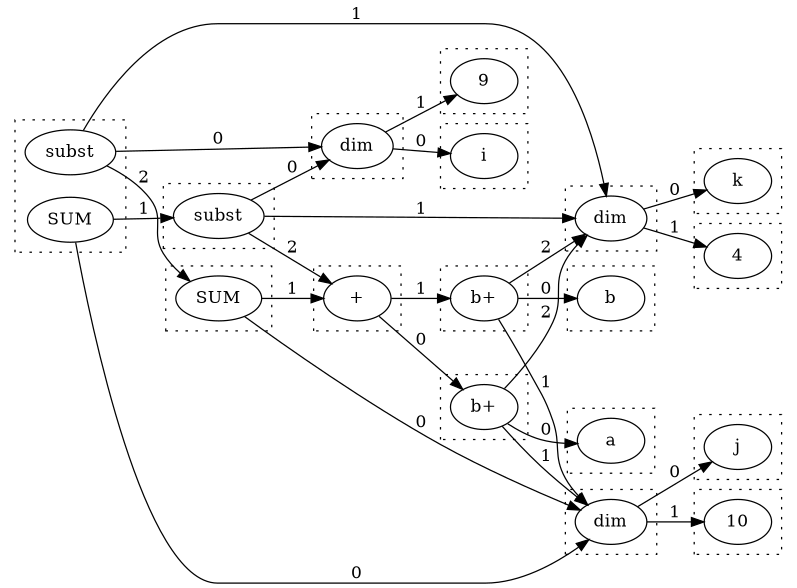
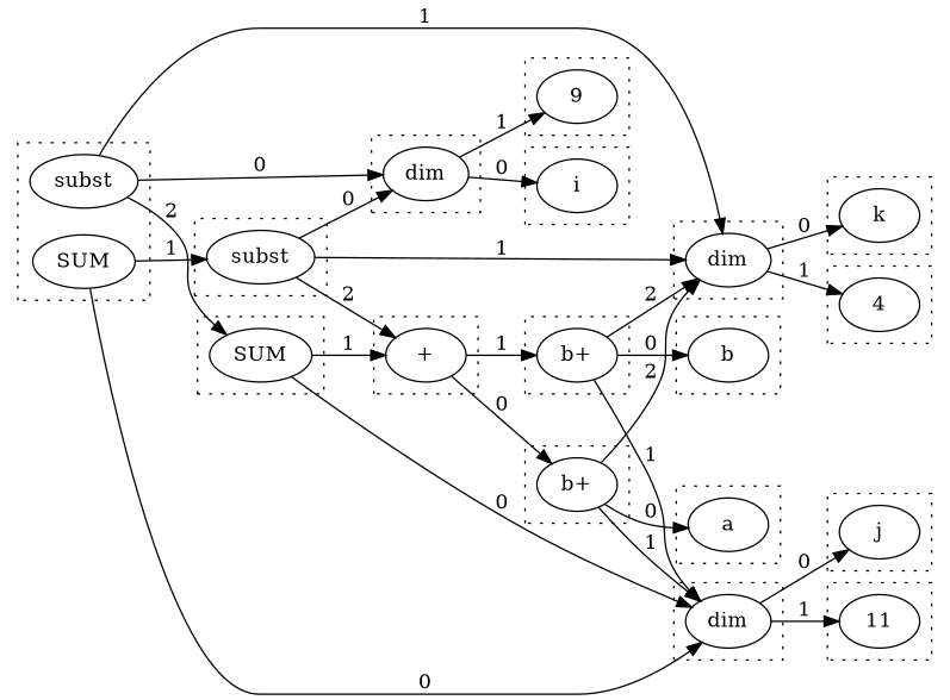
  digraph {
    compound=true
    rankdir=LR
    n1 [label=9]
    n2 [label=i]
    n3 [label=dim]
    n4 [label=k]
    n5 [label=4]
    n6 [label=dim]
    n7 [label=j]
-   n8 [label=10]
+   n8 [label=11]
    n9 [label=dim]
    n10 [label=a]
    n11 [label="b+"]
    n12 [label=b]
    n13 [label="b+"]
    n14 [label="+"]
    n15 [label=SUM]
    n16 [label=SUM]
    n17 [label=subst]
    n18 [label=subst]
    subgraph cluster_1 {
      style=dotted
      n1
    }
    subgraph cluster_2 {
      style=dotted
      n2
    }
    subgraph cluster_3 {
      style=dotted
      n3
    }
    subgraph cluster_4 {
      style=dotted
      n4
    }
    subgraph cluster_5 {
      style=dotted
      n5
    }
    subgraph cluster_6 {
      style=dotted
      n6
    }
    subgraph cluster_7 {
      style=dotted
      n7
    }
    subgraph cluster_8 {
      style=dotted
      n8
    }
    subgraph cluster_9 {
      style=dotted
      n9
    }
    subgraph cluster_10 {
      style=dotted
      n10
    }
    subgraph cluster_11 {
      style=dotted
      n11
    }
    subgraph cluster_12 {
      style=dotted
      n12
    }
    subgraph cluster_13 {
      style=dotted
      n13
    }
    subgraph cluster_14 {
      style=dotted
      n14
    }
    subgraph cluster_15 {
      style=dotted
      n15
    }
    subgraph cluster_16 {
      style=dotted
      n16
      n17
    }
    subgraph cluster_17 {
      style=dotted
      n18
    }
    n3 -> n1 [label=1]
    n3 -> n2 [label=0]
    n6 -> n4 [label=0]
    n6 -> n5 [label=1]
    n9 -> n7 [label=0]
    n9 -> n8 [label=1]
    n11 -> n6 [label=2]
    n11 -> n9 [label=1]
    n11 -> n10 [label=0]
    n13 -> n6 [label=2]
    n13 -> n9 [label=1]
    n13 -> n12 [label=0]
    n14 -> n11 [label=0]
    n14 -> n13 [label=1]
    n15 -> n9 [label=0]
    n15 -> n14 [label=1]
    n16 -> n9 [label=0]
    n16 -> n18 [label=1]
    n17 -> n3 [label=0]
    n17 -> n6 [label=1]
    n17 -> n15 [label=2]
    n18 -> n3 [label=0]
    n18 -> n6 [label=1]
    n18 -> n14 [label=2]
  }
